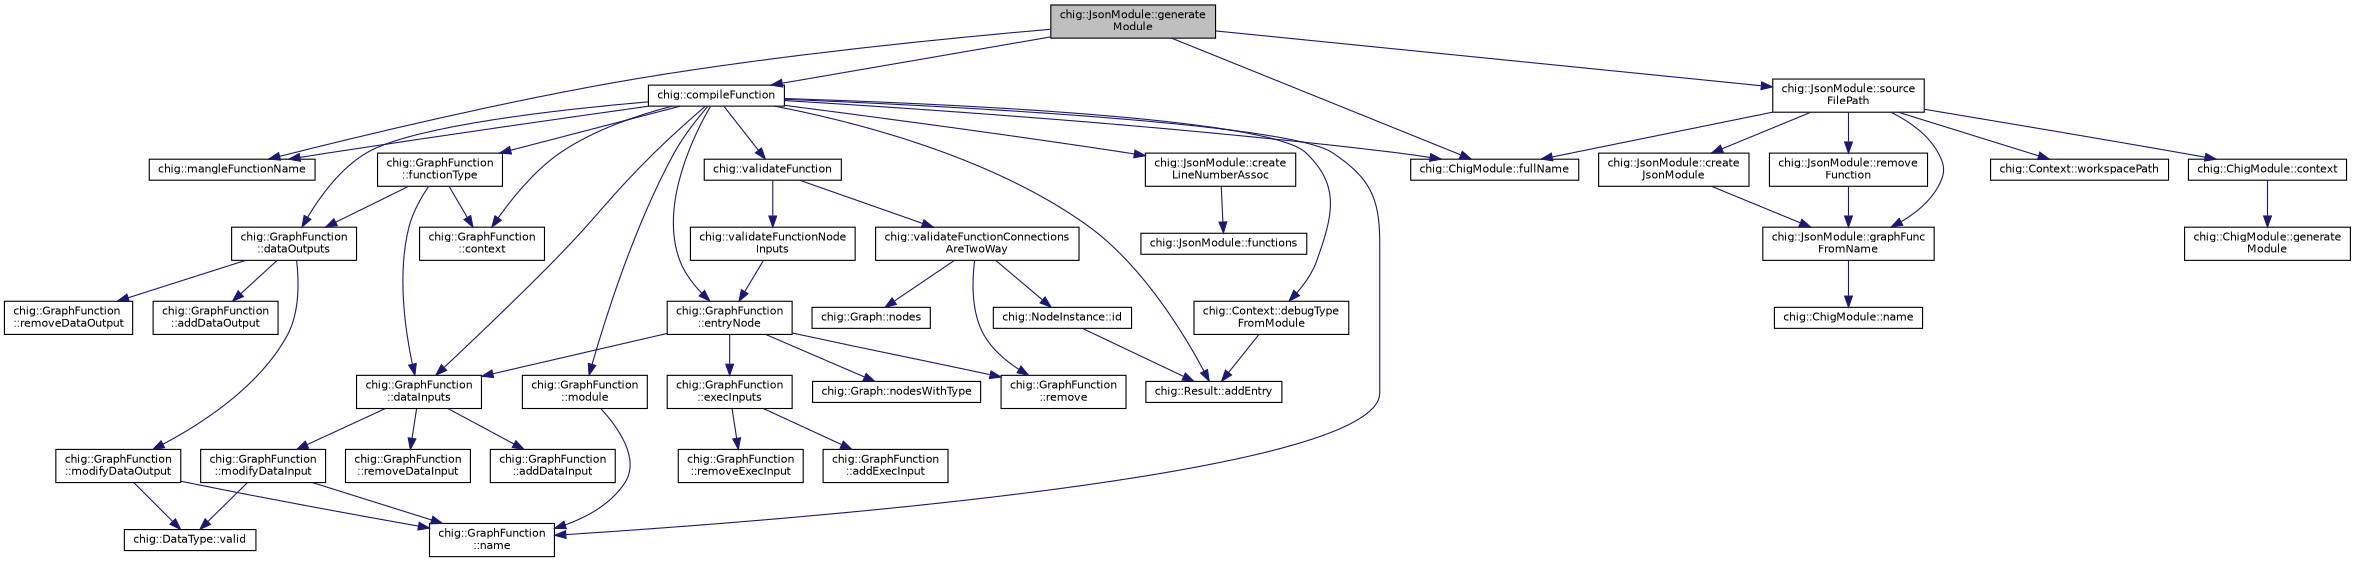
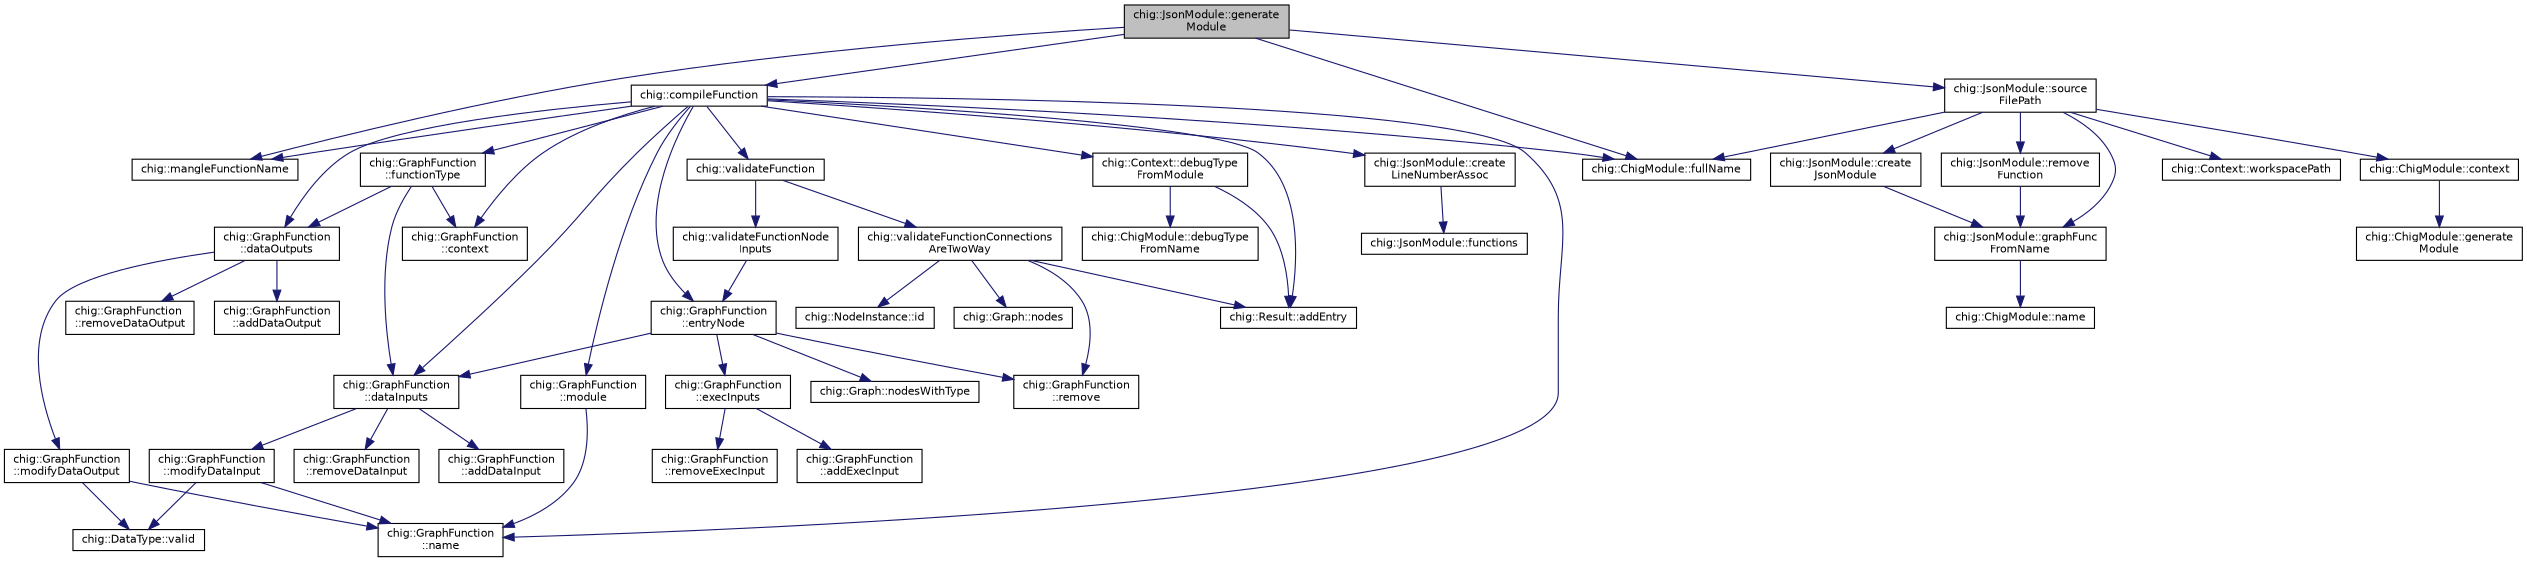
  digraph {
    rankdir=TB
    node [color=black fillcolor=white fontname=Helvetica fontsize=10 shape=record style=filled]
    edge [color=midnightblue fontname=Helvetica fontsize=10 labelfontname=Helvetica labelfontsize=10 style=solid]
    n1 [fillcolor=grey75 fontcolor=black height=0.2 label="chig::JsonModule::generate\lModule" width=0.4]
    n2 [height=0.2 label="chig::compileFunction" width=0.4]
    n3 [height=0.2 label="chig::ChigModule::fullName" width=0.4]
    n4 [height=0.2 label="chig::mangleFunctionName" width=0.4]
    n5 [height=0.2 label="chig::JsonModule::source\lFilePath" width=0.4]
    n6 [height=0.2 label="chig::Result::addEntry" width=0.4]
    n7 [height=0.2 label="chig::GraphFunction\l::context" width=0.4]
    n8 [height=0.2 label="chig::JsonModule::create\lLineNumberAssoc" width=0.4]
    n9 [height=0.2 label="chig::GraphFunction\l::dataInputs" width=0.4]
    n10 [height=0.2 label="chig::GraphFunction\l::name" width=0.4]
    n11 [height=0.2 label="chig::GraphFunction\l::dataOutputs" width=0.4]
    n12 [height=0.2 label="chig::Context::debugType\lFromModule" width=0.4]
    n13 [height=0.2 label="chig::GraphFunction\l::entryNode" width=0.4]
    n14 [height=0.2 label="chig::GraphFunction\l::functionType" width=0.4]
    n15 [height=0.2 label="chig::GraphFunction\l::module" width=0.4]
    n16 [height=0.2 label="chig::validateFunction" width=0.4]
    n17 [height=0.2 label="chig::ChigModule::context" width=0.4]
    n18 [height=0.2 label="chig::Context::workspacePath" width=0.4]
    n19 [height=0.2 label="chig::JsonModule::create\lJsonModule" width=0.4]
    n20 [height=0.2 label="chig::JsonModule::graphFunc\lFromName" width=0.4]
    n21 [height=0.2 label="chig::JsonModule::remove\lFunction" width=0.4]
    n22 [height=0.2 label="chig::JsonModule::functions" width=0.4]
    n23 [height=0.2 label="chig::GraphFunction\l::addDataInput" width=0.4]
    n24 [height=0.2 label="chig::GraphFunction\l::modifyDataInput" width=0.4]
    n25 [height=0.2 label="chig::GraphFunction\l::removeDataInput" width=0.4]
    n26 [height=0.2 label="chig::GraphFunction\l::addDataOutput" width=0.4]
    n27 [height=0.2 label="chig::GraphFunction\l::modifyDataOutput" width=0.4]
    n28 [height=0.2 label="chig::GraphFunction\l::removeDataOutput" width=0.4]
+   n29 [height=0.2 label="chig::ChigModule::debugType\lFromName" width=0.4]
    n30 [height=0.2 label="chig::GraphFunction\l::execInputs" width=0.4]
    n31 [height=0.2 label="chig::GraphFunction\l::remove" width=0.4]
    n32 [height=0.2 label="chig::Graph::nodesWithType" width=0.4]
    n33 [height=0.2 label="chig::validateFunctionConnections\lAreTwoWay" width=0.4]
    n34 [height=0.2 label="chig::validateFunctionNode\lInputs" width=0.4]
    n35 [height=0.2 label="chig::DataType::valid" width=0.4]
    n36 [height=0.2 label="chig::GraphFunction\l::addExecInput" width=0.4]
    n37 [height=0.2 label="chig::GraphFunction\l::removeExecInput" width=0.4]
    n38 [height=0.2 label="chig::NodeInstance::id" width=0.4]
    n39 [height=0.2 label="chig::Graph::nodes" width=0.4]
    n40 [height=0.2 label="chig::ChigModule::generate\lModule" width=0.4]
    n41 [height=0.2 label="chig::ChigModule::name" width=0.4]
    n1 -> n2
    n1 -> n3
    n1 -> n4
    n1 -> n5
    n2 -> n3
    n2 -> n4
    n2 -> n6
    n2 -> n7
    n2 -> n8
    n2 -> n9
    n2 -> n10
    n2 -> n11
    n2 -> n12
    n2 -> n13
    n2 -> n14
    n2 -> n15
    n2 -> n16
    n5 -> n3
    n5 -> n17
    n5 -> n18
    n5 -> n19
    n5 -> n20
    n5 -> n21
    n8 -> n22
    n9 -> n23
    n9 -> n24
    n9 -> n25
    n11 -> n26
    n11 -> n27
    n11 -> n28
    n12 -> n6
+   n12 -> n29
    n13 -> n9
    n13 -> n30
    n13 -> n31
    n13 -> n32
    n14 -> n7
    n14 -> n9
    n14 -> n11
    n15 -> n10
    n16 -> n33
    n16 -> n34
    n17 -> n40
    n19 -> n20
    n20 -> n41
    n21 -> n20
    n24 -> n10
    n24 -> n35
    n27 -> n10
    n27 -> n35
    n30 -> n36
    n30 -> n37
-   n38 -> n6
+   n33 -> n6
    n33 -> n31
    n33 -> n38
    n33 -> n39
    n34 -> n13
  }
